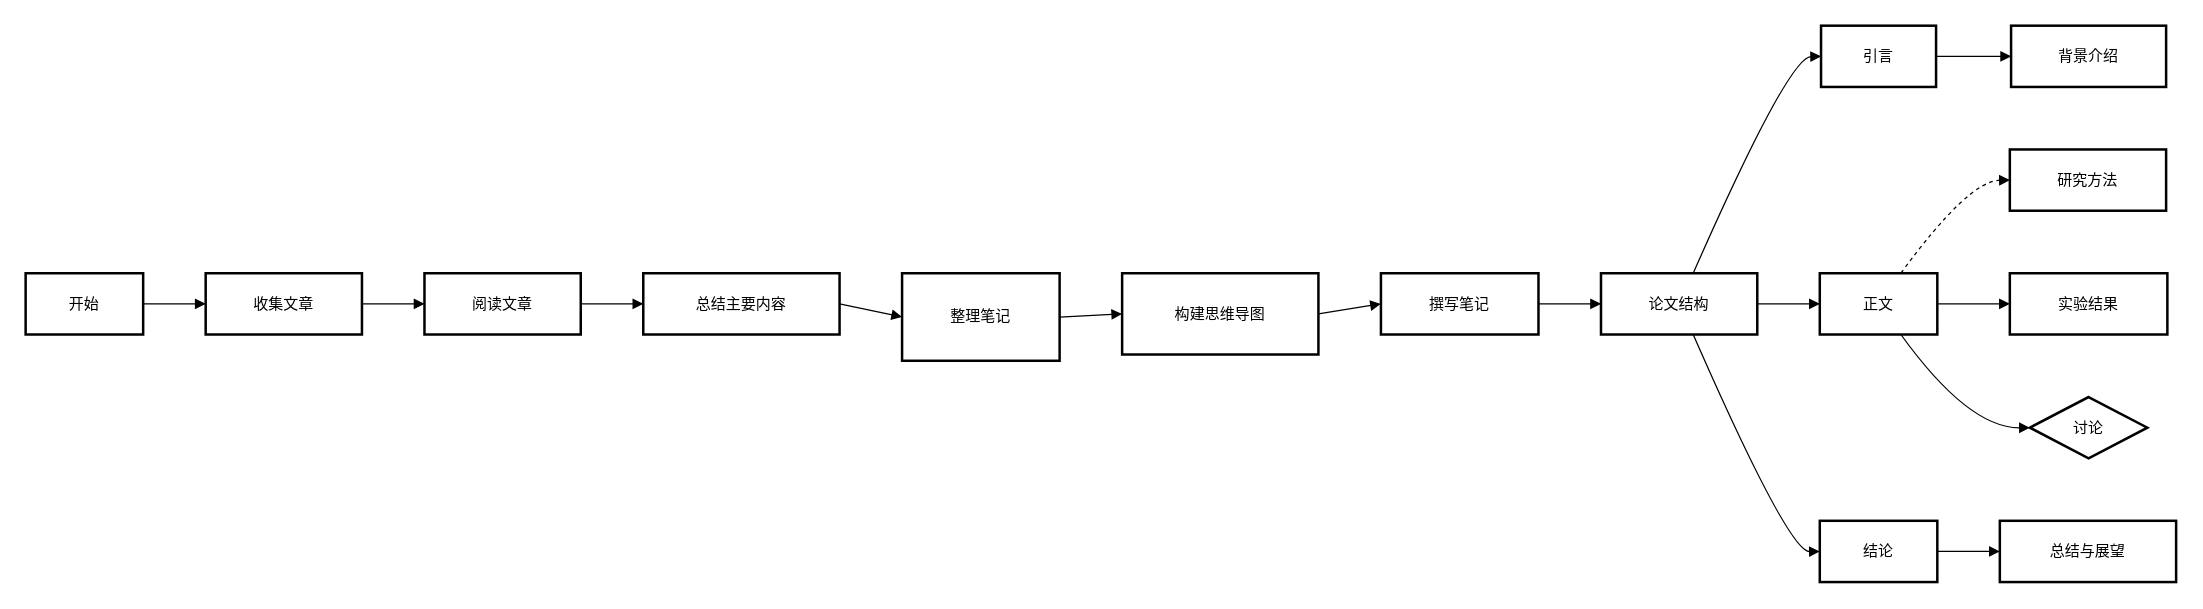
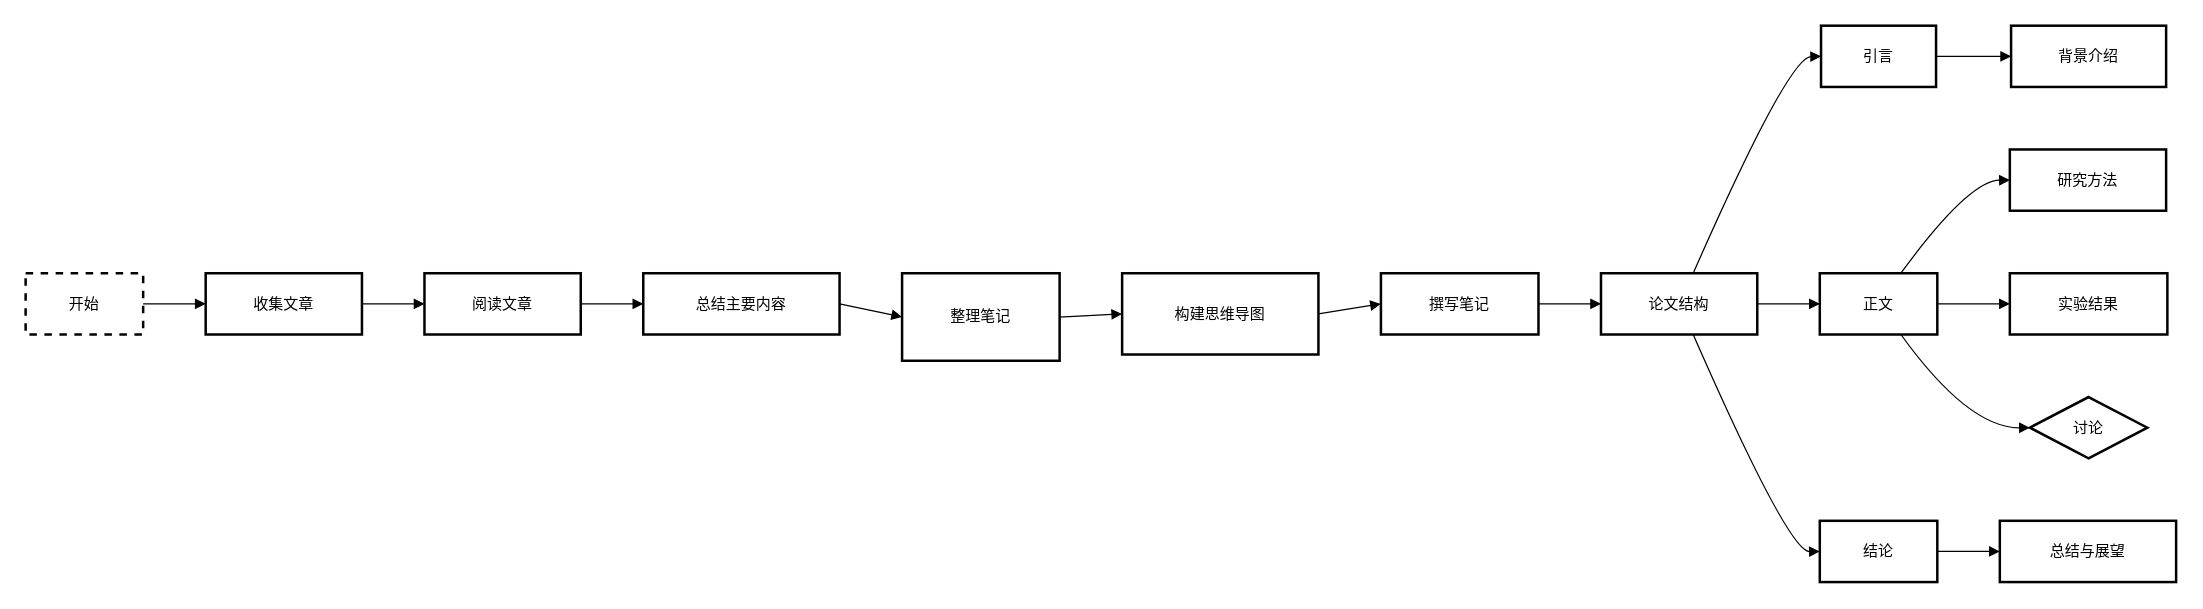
  <mxCell id="0" />
  <mxCell id="1" parent="0" />
- <mxCell id="2" value="开始" style="whiteSpace=wrap;strokeWidth=2;" vertex="1" parent="1"><mxGeometry x="20" y="218" width="94" height="49" as="geometry" /></mxCell>
+ <mxCell id="2" value="开始" style="whiteSpace=wrap;strokeWidth=2;dashed=1;" vertex="1" parent="1"><mxGeometry x="20" y="218" width="94" height="49" as="geometry" /></mxCell>
  <mxCell id="3" value="收集文章" style="whiteSpace=wrap;strokeWidth=2;" vertex="1" parent="1"><mxGeometry x="164" y="218" width="125" height="49" as="geometry" /></mxCell>
  <mxCell id="4" value="阅读文章" style="whiteSpace=wrap;strokeWidth=2;" vertex="1" parent="1"><mxGeometry x="339" y="218" width="125" height="49" as="geometry" /></mxCell>
  <mxCell id="5" value="总结主要内容" style="whiteSpace=wrap;strokeWidth=2;" vertex="1" parent="1"><mxGeometry x="514" y="218" width="157" height="49" as="geometry" /></mxCell>
  <mxCell id="6" value="整理笔记" style="whiteSpace=wrap;strokeWidth=2;" vertex="1" parent="1"><mxGeometry x="721" y="218" width="126" height="70" as="geometry" /></mxCell>
  <mxCell id="7" value="构建思维导图" style="whiteSpace=wrap;strokeWidth=2;" vertex="1" parent="1"><mxGeometry x="897" y="218" width="157" height="65" as="geometry" /></mxCell>
  <mxCell id="8" value="撰写笔记" style="whiteSpace=wrap;strokeWidth=2;" vertex="1" parent="1"><mxGeometry x="1104" y="218" width="126" height="49" as="geometry" /></mxCell>
  <mxCell id="9" value="论文结构" style="whiteSpace=wrap;strokeWidth=2;" vertex="1" parent="1"><mxGeometry x="1280" y="218" width="125" height="49" as="geometry" /></mxCell>
  <mxCell id="10" value="引言" style="whiteSpace=wrap;strokeWidth=2;" vertex="1" parent="1"><mxGeometry x="1456" y="20" width="92" height="49" as="geometry" /></mxCell>
  <mxCell id="11" value="正文" style="whiteSpace=wrap;strokeWidth=2;" vertex="1" parent="1"><mxGeometry x="1455" y="218" width="94" height="49" as="geometry" /></mxCell>
  <mxCell id="12" value="结论" style="whiteSpace=wrap;strokeWidth=2;" vertex="1" parent="1"><mxGeometry x="1455" y="416" width="94" height="49" as="geometry" /></mxCell>
  <mxCell id="13" value="背景介绍" style="whiteSpace=wrap;strokeWidth=2;" vertex="1" parent="1"><mxGeometry x="1608" y="20" width="124" height="49" as="geometry" /></mxCell>
  <mxCell id="14" value="研究方法" style="whiteSpace=wrap;strokeWidth=2;" vertex="1" parent="1"><mxGeometry x="1607" y="119" width="125" height="49" as="geometry" /></mxCell>
  <mxCell id="15" value="实验结果" style="whiteSpace=wrap;strokeWidth=2;" vertex="1" parent="1"><mxGeometry x="1607" y="218" width="126" height="49" as="geometry" /></mxCell>
  <mxCell id="16" value="讨论" style="rhombus;whiteSpace=wrap;strokeWidth=2;" vertex="1" parent="1"><mxGeometry x="1623" y="317" width="94" height="49" as="geometry" /></mxCell>
  <mxCell id="17" value="总结与展望" style="whiteSpace=wrap;strokeWidth=2;" vertex="1" parent="1"><mxGeometry x="1599" y="416" width="141" height="49" as="geometry" /></mxCell>
  <mxCell id="18" value="" style="curved=1;startArrow=none;endArrow=block;exitX=1;exitY=0.5;entryX=0;entryY=0.5;" edge="1" parent="1" source="2" target="3"><mxGeometry relative="1" as="geometry"><Array as="points" /></mxGeometry></mxCell>
  <mxCell id="19" value="" style="curved=1;startArrow=none;endArrow=block;exitX=1;exitY=0.5;entryX=0;entryY=0.5;" edge="1" parent="1" source="3" target="4"><mxGeometry relative="1" as="geometry"><Array as="points" /></mxGeometry></mxCell>
  <mxCell id="20" value="" style="curved=1;startArrow=none;endArrow=block;exitX=1;exitY=0.5;entryX=0;entryY=0.5;" edge="1" parent="1" source="4" target="5"><mxGeometry relative="1" as="geometry"><Array as="points" /></mxGeometry></mxCell>
  <mxCell id="21" value="" style="curved=1;startArrow=none;endArrow=block;exitX=1;exitY=0.5;entryX=0;entryY=0.5;" edge="1" parent="1" source="5" target="6"><mxGeometry relative="1" as="geometry"><Array as="points" /></mxGeometry></mxCell>
  <mxCell id="22" value="" style="curved=1;startArrow=none;endArrow=block;exitX=1;exitY=0.5;entryX=0;entryY=0.5;" edge="1" parent="1" source="6" target="7"><mxGeometry relative="1" as="geometry"><Array as="points" /></mxGeometry></mxCell>
  <mxCell id="23" value="" style="curved=1;startArrow=none;endArrow=block;exitX=1;exitY=0.5;entryX=0;entryY=0.5;" edge="1" parent="1" source="7" target="8"><mxGeometry relative="1" as="geometry"><Array as="points" /></mxGeometry></mxCell>
  <mxCell id="24" value="" style="curved=1;startArrow=none;endArrow=block;exitX=1;exitY=0.5;entryX=0;entryY=0.5;" edge="1" parent="1" source="8" target="9"><mxGeometry relative="1" as="geometry"><Array as="points" /></mxGeometry></mxCell>
  <mxCell id="25" value="" style="curved=1;startArrow=none;endArrow=block;exitX=0.59;exitY=0;entryX=0;entryY=0.5;" edge="1" parent="1" source="9" target="10"><mxGeometry relative="1" as="geometry"><Array as="points"><mxPoint x="1430" y="45" /></Array></mxGeometry></mxCell>
  <mxCell id="26" value="" style="curved=1;startArrow=none;endArrow=block;exitX=1;exitY=0.5;entryX=0;entryY=0.5;" edge="1" parent="1" source="9" target="11"><mxGeometry relative="1" as="geometry"><Array as="points" /></mxGeometry></mxCell>
  <mxCell id="27" value="" style="curved=1;startArrow=none;endArrow=block;exitX=0.59;exitY=1;entryX=0;entryY=0.5;" edge="1" parent="1" source="9" target="12"><mxGeometry relative="1" as="geometry"><Array as="points"><mxPoint x="1430" y="441" /></Array></mxGeometry></mxCell>
  <mxCell id="28" value="" style="curved=1;startArrow=none;endArrow=block;exitX=1;exitY=0.5;entryX=0;entryY=0.5;" edge="1" parent="1" source="10" target="13"><mxGeometry relative="1" as="geometry"><Array as="points" /></mxGeometry></mxCell>
- <mxCell id="29" value="" style="curved=1;startArrow=none;endArrow=block;exitX=0.69;exitY=0;entryX=0;entryY=0.5;dashed=1;" edge="1" parent="1" source="11" target="14"><mxGeometry relative="1" as="geometry"><Array as="points"><mxPoint x="1574" y="144" /></Array></mxGeometry></mxCell>
+ <mxCell id="29" value="" style="curved=1;startArrow=none;endArrow=block;exitX=0.69;exitY=0;entryX=0;entryY=0.5;" edge="1" parent="1" source="11" target="14"><mxGeometry relative="1" as="geometry"><Array as="points"><mxPoint x="1574" y="144" /></Array></mxGeometry></mxCell>
  <mxCell id="30" value="" style="curved=1;startArrow=none;endArrow=block;exitX=1;exitY=0.5;entryX=0;entryY=0.5;" edge="1" parent="1" source="11" target="15"><mxGeometry relative="1" as="geometry"><Array as="points" /></mxGeometry></mxCell>
  <mxCell id="31" value="" style="curved=1;startArrow=none;endArrow=block;exitX=0.69;exitY=1;entryX=-0.01;entryY=0.5;" edge="1" parent="1" source="11" target="16"><mxGeometry relative="1" as="geometry"><Array as="points"><mxPoint x="1574" y="342" /></Array></mxGeometry></mxCell>
  <mxCell id="32" value="" style="curved=1;startArrow=none;endArrow=block;exitX=1;exitY=0.5;entryX=0;entryY=0.5;" edge="1" parent="1" source="12" target="17"><mxGeometry relative="1" as="geometry"><Array as="points" /></mxGeometry></mxCell>
